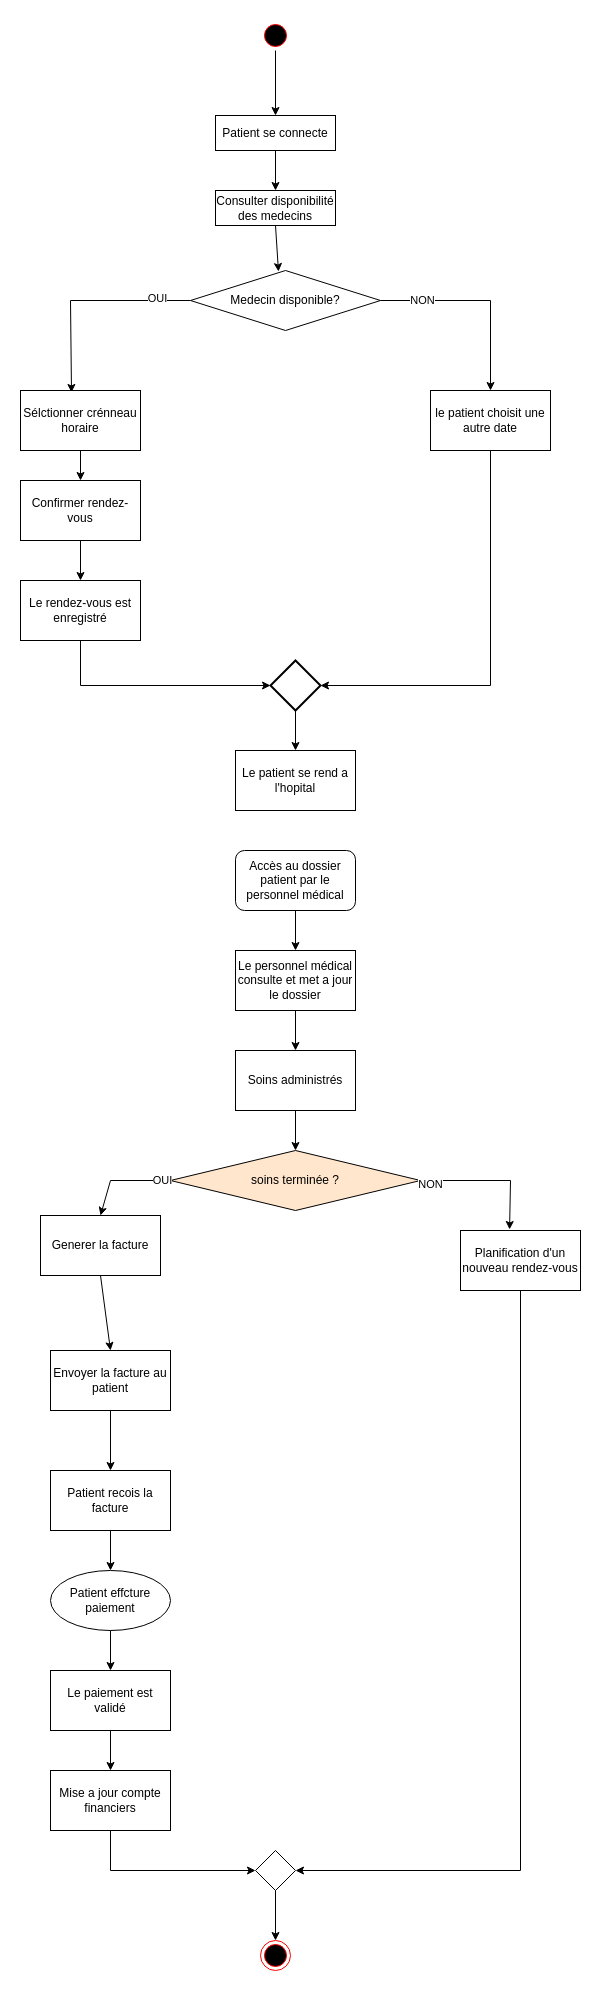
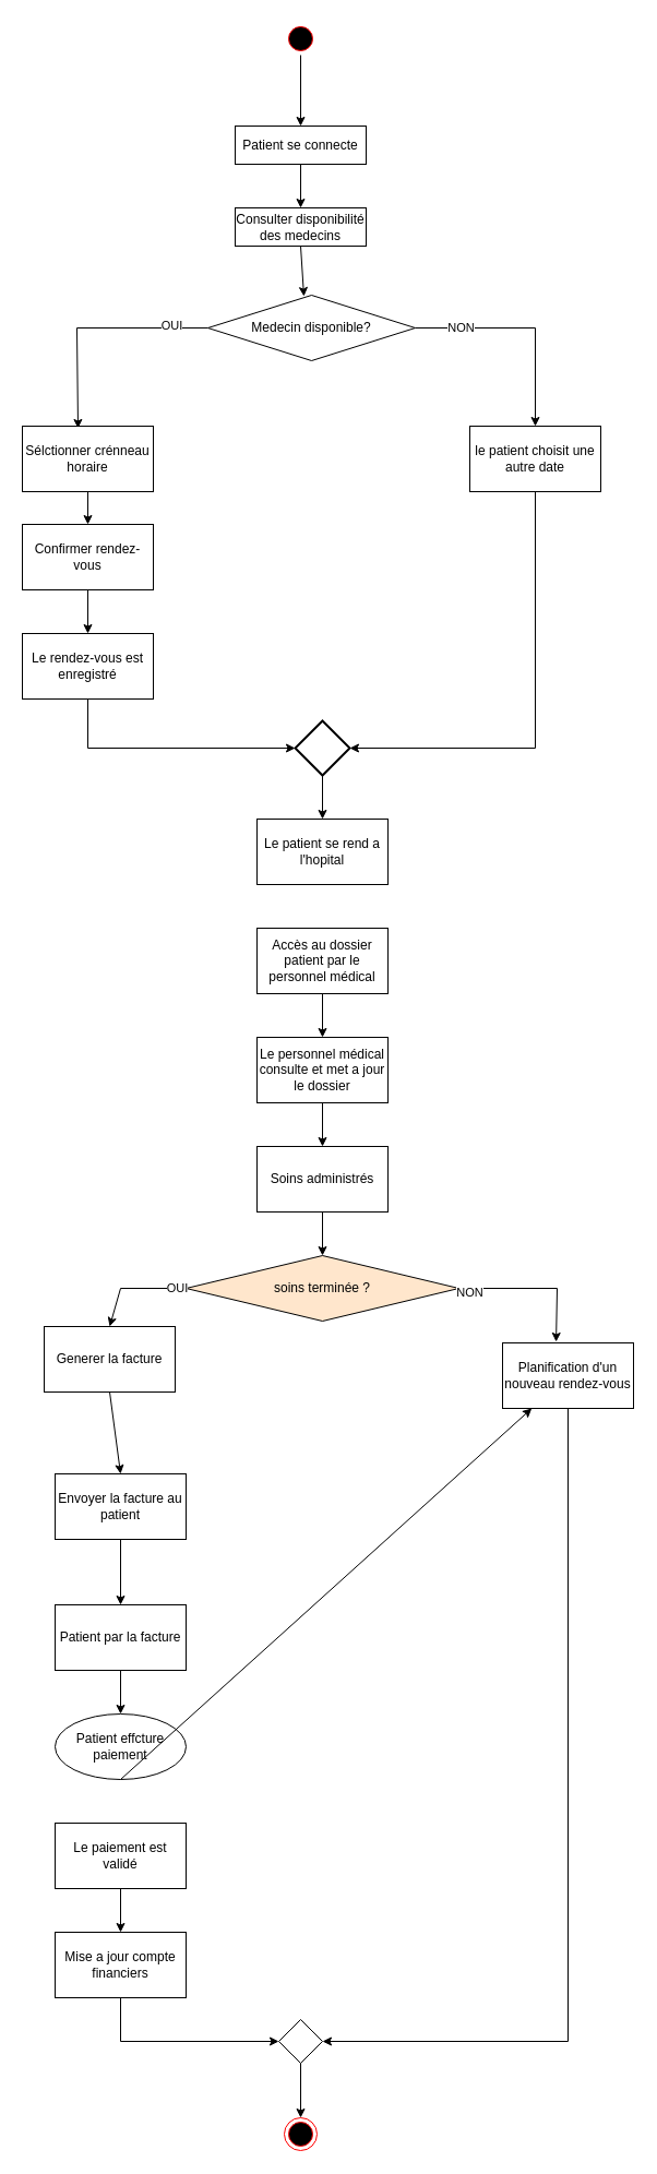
  <mxCell id="0" />
  <mxCell id="1" parent="0" />
  <mxCell id="2" value="" style="edgeStyle=orthogonalEdgeStyle;rounded=0;orthogonalLoop=1;jettySize=auto;html=1;" edge="1" parent="1" source="3" target="5"><mxGeometry relative="1" as="geometry" /></mxCell>
  <mxCell id="3" value="" style="ellipse;html=1;shape=startState;fillColor=#000000;strokeColor=#ff0000;" vertex="1" parent="1"><mxGeometry x="260" y="20" width="30" height="30" as="geometry" /></mxCell>
  <mxCell id="4" value="" style="edgeStyle=orthogonalEdgeStyle;rounded=0;orthogonalLoop=1;jettySize=auto;html=1;" edge="1" parent="1" source="5" target="6"><mxGeometry relative="1" as="geometry" /></mxCell>
  <mxCell id="5" value="Patient se connecte" style="whiteSpace=wrap;html=1;fillColor=#FFFFFF;strokeColor=#000000;" vertex="1" parent="1"><mxGeometry x="215" y="115" width="120" height="35" as="geometry" /></mxCell>
  <mxCell id="6" value="Consulter disponibilité des medecins" style="whiteSpace=wrap;html=1;fillColor=#FFFFFF;strokeColor=#000000;" vertex="1" parent="1"><mxGeometry x="215" y="190" width="120" height="35" as="geometry" /></mxCell>
  <mxCell id="7" value="Medecin disponible?" style="rhombus;whiteSpace=wrap;html=1;" vertex="1" parent="1"><mxGeometry x="190" y="270" width="190" height="60" as="geometry" /></mxCell>
  <mxCell id="8" value="" style="endArrow=classic;html=1;rounded=0;entryX=0.463;entryY=0.017;entryDx=0;entryDy=0;entryPerimeter=0;exitX=0.5;exitY=1;exitDx=0;exitDy=0;" edge="1" parent="1" source="6" target="7"><mxGeometry width="50" height="50" relative="1" as="geometry"><mxPoint x="278" y="230" as="sourcePoint" /><mxPoint x="130" y="230" as="targetPoint" /></mxGeometry></mxCell>
  <mxCell id="9" value="" style="endArrow=classic;html=1;rounded=0;exitX=0;exitY=0.5;exitDx=0;exitDy=0;entryX=0.425;entryY=0.033;entryDx=0;entryDy=0;entryPerimeter=0;" edge="1" parent="1" source="7" target="13"><mxGeometry width="50" height="50" relative="1" as="geometry"><mxPoint x="90" y="310" as="sourcePoint" /><mxPoint x="70" y="390" as="targetPoint" /><Array as="points"><mxPoint x="70" y="300" /></Array></mxGeometry></mxCell>
  <mxCell id="10" value="OUI" style="edgeLabel;html=1;align=center;verticalAlign=middle;resizable=0;points=[];" vertex="1" connectable="0" parent="9"><mxGeometry x="-0.682" y="-3" relative="1" as="geometry"><mxPoint as="offset" /></mxGeometry></mxCell>
  <mxCell id="11" value="" style="endArrow=classic;html=1;rounded=0;entryX=0.5;entryY=0;entryDx=0;entryDy=0;" edge="1" parent="1" target="14"><mxGeometry width="50" height="50" relative="1" as="geometry"><mxPoint x="380" y="300" as="sourcePoint" /><mxPoint x="510" y="390" as="targetPoint" /><Array as="points"><mxPoint x="490" y="300" /></Array></mxGeometry></mxCell>
  <mxCell id="12" value="NON" style="edgeLabel;html=1;align=center;verticalAlign=middle;resizable=0;points=[];" vertex="1" connectable="0" parent="11"><mxGeometry x="-0.587" y="1" relative="1" as="geometry"><mxPoint as="offset" /></mxGeometry></mxCell>
  <mxCell id="13" value="Sélctionner crénneau horaire" style="rounded=0;whiteSpace=wrap;html=1;" vertex="1" parent="1"><mxGeometry x="20" y="390" width="120" height="60" as="geometry" /></mxCell>
  <mxCell id="14" value="le patient choisit une autre date" style="rounded=0;whiteSpace=wrap;html=1;" vertex="1" parent="1"><mxGeometry x="430" y="390" width="120" height="60" as="geometry" /></mxCell>
  <mxCell id="15" value="" style="endArrow=classic;html=1;rounded=0;exitX=0.5;exitY=1;exitDx=0;exitDy=0;entryX=0.5;entryY=0;entryDx=0;entryDy=0;" edge="1" parent="1" source="13" target="16"><mxGeometry width="50" height="50" relative="1" as="geometry"><mxPoint x="30" y="550" as="sourcePoint" /><mxPoint x="80" y="500" as="targetPoint" /></mxGeometry></mxCell>
  <mxCell id="16" value="Confirmer rendez-vous" style="rounded=0;whiteSpace=wrap;html=1;" vertex="1" parent="1"><mxGeometry x="20" y="480" width="120" height="60" as="geometry" /></mxCell>
  <mxCell id="17" value="Le rendez-vous est enregistré" style="rounded=0;whiteSpace=wrap;html=1;" vertex="1" parent="1"><mxGeometry x="20" y="580" width="120" height="60" as="geometry" /></mxCell>
  <mxCell id="18" value="" style="endArrow=classic;html=1;rounded=0;exitX=0.5;exitY=1;exitDx=0;exitDy=0;entryX=0.5;entryY=0;entryDx=0;entryDy=0;" edge="1" parent="1" source="16" target="17"><mxGeometry width="50" height="50" relative="1" as="geometry"><mxPoint x="-120" y="640" as="sourcePoint" /><mxPoint x="-70" y="590" as="targetPoint" /></mxGeometry></mxCell>
  <mxCell id="19" value="" style="strokeWidth=2;html=1;shape=mxgraph.flowchart.decision;whiteSpace=wrap;" vertex="1" parent="1"><mxGeometry x="270" y="660" width="50" height="50" as="geometry" /></mxCell>
  <mxCell id="20" value="" style="endArrow=classic;html=1;rounded=0;exitX=0.5;exitY=1;exitDx=0;exitDy=0;entryX=0;entryY=0.5;entryDx=0;entryDy=0;entryPerimeter=0;" edge="1" parent="1" source="17" target="19"><mxGeometry width="50" height="50" relative="1" as="geometry"><mxPoint x="80" y="730" as="sourcePoint" /><mxPoint x="190" y="690" as="targetPoint" /><Array as="points"><mxPoint x="80" y="685" /></Array></mxGeometry></mxCell>
  <mxCell id="21" value="" style="endArrow=classic;html=1;rounded=0;exitX=0.5;exitY=1;exitDx=0;exitDy=0;entryX=1;entryY=0.5;entryDx=0;entryDy=0;entryPerimeter=0;" edge="1" parent="1" source="14" target="19"><mxGeometry width="50" height="50" relative="1" as="geometry"><mxPoint x="480" y="570" as="sourcePoint" /><mxPoint x="420" y="670" as="targetPoint" /><Array as="points"><mxPoint x="490" y="685" /></Array></mxGeometry></mxCell>
  <mxCell id="22" value="" style="endArrow=classic;html=1;rounded=0;exitX=0.5;exitY=1;exitDx=0;exitDy=0;exitPerimeter=0;entryX=0.5;entryY=0;entryDx=0;entryDy=0;" edge="1" parent="1" source="19" target="23"><mxGeometry width="50" height="50" relative="1" as="geometry"><mxPoint x="310" y="790" as="sourcePoint" /><mxPoint x="295" y="750" as="targetPoint" /></mxGeometry></mxCell>
  <mxCell id="23" value="Le patient se rend a l'hopital" style="rounded=0;whiteSpace=wrap;html=1;" vertex="1" parent="1"><mxGeometry x="235" y="750" width="120" height="60" as="geometry" /></mxCell>
- <mxCell id="24" value="Accès au dossier patient par le personnel médical" style="whiteSpace=wrap;html=1;rounded=1;" vertex="1" parent="1"><mxGeometry x="235" y="850" width="120" height="60" as="geometry" /></mxCell>
+ <mxCell id="24" value="Accès au dossier patient par le personnel médical" style="rounded=0;whiteSpace=wrap;html=1;" vertex="1" parent="1"><mxGeometry x="235" y="850" width="120" height="60" as="geometry" /></mxCell>
  <mxCell id="25" value="Le personnel médical consulte et met a jour le dossier" style="rounded=0;whiteSpace=wrap;html=1;" vertex="1" parent="1"><mxGeometry x="235" y="950" width="120" height="60" as="geometry" /></mxCell>
  <mxCell id="26" value="Soins administrés" style="rounded=0;whiteSpace=wrap;html=1;" vertex="1" parent="1"><mxGeometry x="235" y="1050" width="120" height="60" as="geometry" /></mxCell>
  <mxCell id="27" value="" style="endArrow=classic;html=1;rounded=0;exitX=0.5;exitY=1;exitDx=0;exitDy=0;entryX=0.5;entryY=0;entryDx=0;entryDy=0;" edge="1" parent="1" source="24" target="25"><mxGeometry width="50" height="50" relative="1" as="geometry"><mxPoint x="70" y="1020" as="sourcePoint" /><mxPoint x="120" y="970" as="targetPoint" /></mxGeometry></mxCell>
  <mxCell id="28" value="" style="endArrow=classic;html=1;rounded=0;exitX=0.5;exitY=1;exitDx=0;exitDy=0;entryX=0.5;entryY=0;entryDx=0;entryDy=0;" edge="1" parent="1" source="25" target="26"><mxGeometry width="50" height="50" relative="1" as="geometry"><mxPoint x="30" y="1080" as="sourcePoint" /><mxPoint x="80" y="1030" as="targetPoint" /></mxGeometry></mxCell>
  <mxCell id="29" value="soins terminée ?" style="rhombus;whiteSpace=wrap;html=1;fillColor=#ffe6cc;" vertex="1" parent="1"><mxGeometry x="170" y="1150" width="250" height="60" as="geometry" /></mxCell>
  <mxCell id="30" value="" style="endArrow=classic;html=1;rounded=0;entryX=0.5;entryY=0;entryDx=0;entryDy=0;exitX=0.5;exitY=1;exitDx=0;exitDy=0;" edge="1" parent="1" source="26" target="29"><mxGeometry width="50" height="50" relative="1" as="geometry"><mxPoint x="120" y="1170" as="sourcePoint" /><mxPoint x="170" y="1120" as="targetPoint" /></mxGeometry></mxCell>
  <mxCell id="31" value="" style="endArrow=classic;html=1;rounded=0;exitX=0;exitY=0.5;exitDx=0;exitDy=0;entryX=0.5;entryY=0;entryDx=0;entryDy=0;" edge="1" parent="1" source="29" target="36"><mxGeometry width="50" height="50" relative="1" as="geometry"><mxPoint x="60" y="1170" as="sourcePoint" /><mxPoint x="110" y="1230" as="targetPoint" /><Array as="points"><mxPoint x="110" y="1180" /></Array></mxGeometry></mxCell>
  <mxCell id="32" value="OUI" style="edgeLabel;html=1;align=center;verticalAlign=middle;resizable=0;points=[];" vertex="1" connectable="0" parent="31"><mxGeometry x="-0.817" y="-1" relative="1" as="geometry"><mxPoint as="offset" /></mxGeometry></mxCell>
  <mxCell id="33" value="" style="endArrow=classic;html=1;rounded=0;exitX=1;exitY=0.5;exitDx=0;exitDy=0;entryX=0.409;entryY=-0.017;entryDx=0;entryDy=0;entryPerimeter=0;" edge="1" parent="1" source="29" target="35"><mxGeometry width="50" height="50" relative="1" as="geometry"><mxPoint x="430" y="1190" as="sourcePoint" /><mxPoint x="510" y="1240" as="targetPoint" /><Array as="points"><mxPoint x="510" y="1180" /></Array></mxGeometry></mxCell>
  <mxCell id="34" value="NON" style="edgeLabel;html=1;align=center;verticalAlign=middle;resizable=0;points=[];" vertex="1" connectable="0" parent="33"><mxGeometry x="-0.874" y="-3" relative="1" as="geometry"><mxPoint as="offset" /></mxGeometry></mxCell>
  <mxCell id="35" value="Planification d'un nouveau rendez-vous" style="rounded=0;whiteSpace=wrap;html=1;" vertex="1" parent="1"><mxGeometry x="460" y="1230" width="120" height="60" as="geometry" /></mxCell>
  <mxCell id="36" value="Generer la facture" style="rounded=0;whiteSpace=wrap;html=1;" vertex="1" parent="1"><mxGeometry x="40" y="1215" width="120" height="60" as="geometry" /></mxCell>
  <mxCell id="37" value="" style="endArrow=classic;html=1;rounded=0;exitX=0.5;exitY=1;exitDx=0;exitDy=0;entryX=0.5;entryY=0;entryDx=0;entryDy=0;" edge="1" parent="1" source="36" target="38"><mxGeometry width="50" height="50" relative="1" as="geometry"><mxPoint x="90" y="1420" as="sourcePoint" /><mxPoint x="110" y="1350" as="targetPoint" /></mxGeometry></mxCell>
  <mxCell id="38" value="Envoyer la facture au patient" style="rounded=0;whiteSpace=wrap;html=1;" vertex="1" parent="1"><mxGeometry x="50" y="1350" width="120" height="60" as="geometry" /></mxCell>
- <mxCell id="39" value="Patient recois la facture" style="rounded=0;whiteSpace=wrap;html=1;" vertex="1" parent="1"><mxGeometry x="50" y="1470" width="120" height="60" as="geometry" /></mxCell>
+ <mxCell id="39" value="Patient par la facture" style="rounded=0;whiteSpace=wrap;html=1;" vertex="1" parent="1"><mxGeometry x="50" y="1470" width="120" height="60" as="geometry" /></mxCell>
  <mxCell id="40" value="" style="endArrow=classic;html=1;rounded=0;exitX=0.5;exitY=1;exitDx=0;exitDy=0;entryX=0.5;entryY=0;entryDx=0;entryDy=0;" edge="1" parent="1" source="38" target="39"><mxGeometry width="50" height="50" relative="1" as="geometry"><mxPoint x="-70" y="1500" as="sourcePoint" /><mxPoint x="-20" y="1450" as="targetPoint" /></mxGeometry></mxCell>
  <mxCell id="41" value="Patient effcture paiement" style="ellipse;whiteSpace=wrap;html=1;" vertex="1" parent="1"><mxGeometry x="50" y="1570" width="120" height="60" as="geometry" /></mxCell>
  <mxCell id="42" value="" style="endArrow=classic;html=1;rounded=0;exitX=0.5;exitY=1;exitDx=0;exitDy=0;entryX=0.5;entryY=0;entryDx=0;entryDy=0;" edge="1" parent="1" source="39" target="41"><mxGeometry width="50" height="50" relative="1" as="geometry"><mxPoint x="-110" y="1590" as="sourcePoint" /><mxPoint x="-60" y="1540" as="targetPoint" /></mxGeometry></mxCell>
  <mxCell id="43" value="Le paiement est validé" style="rounded=0;whiteSpace=wrap;html=1;" vertex="1" parent="1"><mxGeometry x="50" y="1670" width="120" height="60" as="geometry" /></mxCell>
- <mxCell id="44" value="" style="endArrow=classic;html=1;rounded=0;exitX=0.5;exitY=1;exitDx=0;exitDy=0;entryX=0.5;entryY=0;entryDx=0;entryDy=0;" edge="1" parent="1" source="41" target="43"><mxGeometry width="50" height="50" relative="1" as="geometry"><mxPoint x="-80" y="1710" as="sourcePoint" /><mxPoint x="-30" y="1660" as="targetPoint" /></mxGeometry></mxCell>
+ <mxCell id="44" value="" style="endArrow=classic;html=1;rounded=0;exitX=0.5;exitY=1;exitDx=0;exitDy=0;" edge="1" parent="1" source="41" target="35"><mxGeometry width="50" height="50" relative="1" as="geometry"><mxPoint x="-80" y="1710" as="sourcePoint" /><mxPoint x="-30" y="1660" as="targetPoint" /></mxGeometry></mxCell>
  <mxCell id="45" value="Mise a jour compte financiers" style="rounded=0;whiteSpace=wrap;html=1;" vertex="1" parent="1"><mxGeometry x="50" y="1770" width="120" height="60" as="geometry" /></mxCell>
  <mxCell id="46" value="" style="endArrow=classic;html=1;rounded=0;exitX=0.5;exitY=1;exitDx=0;exitDy=0;entryX=0.5;entryY=0;entryDx=0;entryDy=0;" edge="1" parent="1" source="43" target="45"><mxGeometry width="50" height="50" relative="1" as="geometry"><mxPoint x="-50" y="1790" as="sourcePoint" /><mxPoint x="0" y="1740" as="targetPoint" /></mxGeometry></mxCell>
  <mxCell id="47" value="" style="endArrow=classic;html=1;rounded=0;exitX=0.5;exitY=1;exitDx=0;exitDy=0;entryX=0;entryY=0.5;entryDx=0;entryDy=0;entryPerimeter=0;" edge="1" parent="1" source="45" target="48"><mxGeometry width="50" height="50" relative="1" as="geometry"><mxPoint x="100" y="1900" as="sourcePoint" /><mxPoint x="250" y="1870" as="targetPoint" /><Array as="points"><mxPoint x="110" y="1870" /></Array></mxGeometry></mxCell>
  <mxCell id="48" value="" style="rhombus;whiteSpace=wrap;html=1;" vertex="1" parent="1"><mxGeometry x="255" y="1850" width="40" height="40" as="geometry" /></mxCell>
  <mxCell id="49" value="" style="endArrow=classic;html=1;rounded=0;exitX=0.5;exitY=1;exitDx=0;exitDy=0;entryX=1;entryY=0.5;entryDx=0;entryDy=0;" edge="1" parent="1" source="35" target="48"><mxGeometry width="50" height="50" relative="1" as="geometry"><mxPoint x="490" y="1640" as="sourcePoint" /><mxPoint x="390" y="1840" as="targetPoint" /><Array as="points"><mxPoint x="520" y="1870" /></Array></mxGeometry></mxCell>
  <mxCell id="50" value="" style="endArrow=classic;html=1;rounded=0;exitX=0.5;exitY=1;exitDx=0;exitDy=0;entryX=0.5;entryY=0;entryDx=0;entryDy=0;" edge="1" parent="1" source="48" target="51"><mxGeometry width="50" height="50" relative="1" as="geometry"><mxPoint x="290" y="2010" as="sourcePoint" /><mxPoint x="275" y="1950" as="targetPoint" /></mxGeometry></mxCell>
  <mxCell id="51" value="" style="ellipse;html=1;shape=endState;fillColor=#000000;strokeColor=#ff0000;" vertex="1" parent="1"><mxGeometry x="260" y="1940" width="30" height="30" as="geometry" /></mxCell>
